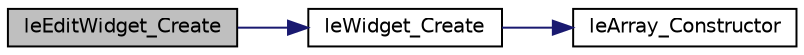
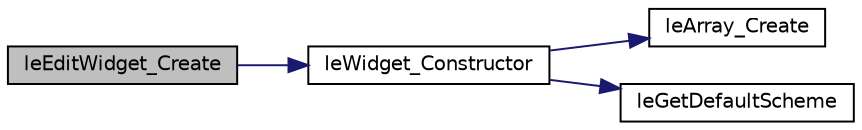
  digraph {
    rankdir=LR
    node [color=black fillcolor=white fontname=Helvetica fontsize=10 shape=record style=filled]
    edge [color=midnightblue fontname=Helvetica fontsize=10 labelfontname=Helvetica labelfontsize=10 style=solid]
    n1 [fillcolor=grey75 fontcolor=black height=0.2 label=leEditWidget_Create width=0.4]
-   n2 [height=0.2 label=leWidget_Create width=0.4]
-   n3 [height=0.2 label=leArray_Constructor width=0.4]
+   n2 [height=0.2 label=leWidget_Constructor width=0.4]
+   n3 [height=0.2 label=leArray_Create width=0.4]
+   n4 [height=0.2 label=leGetDefaultScheme width=0.4]
    n1 -> n2
    n2 -> n3
+   n2 -> n4
  }
